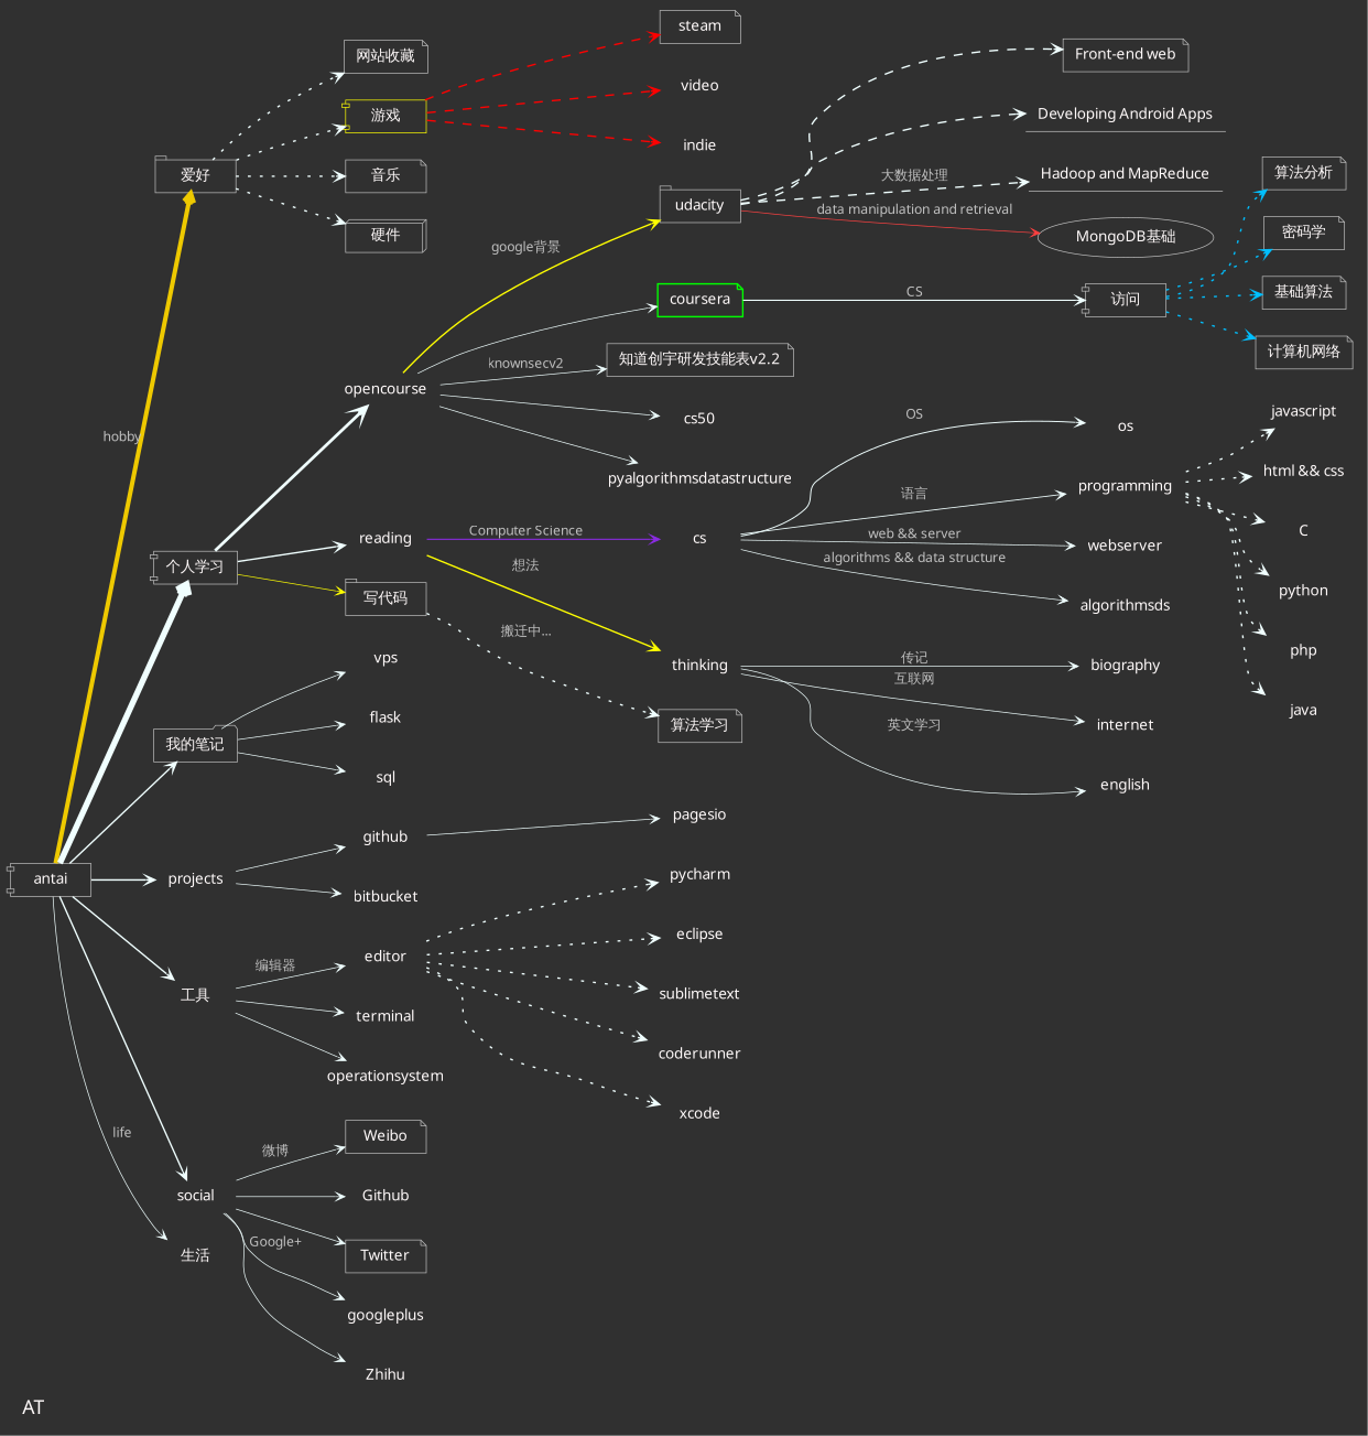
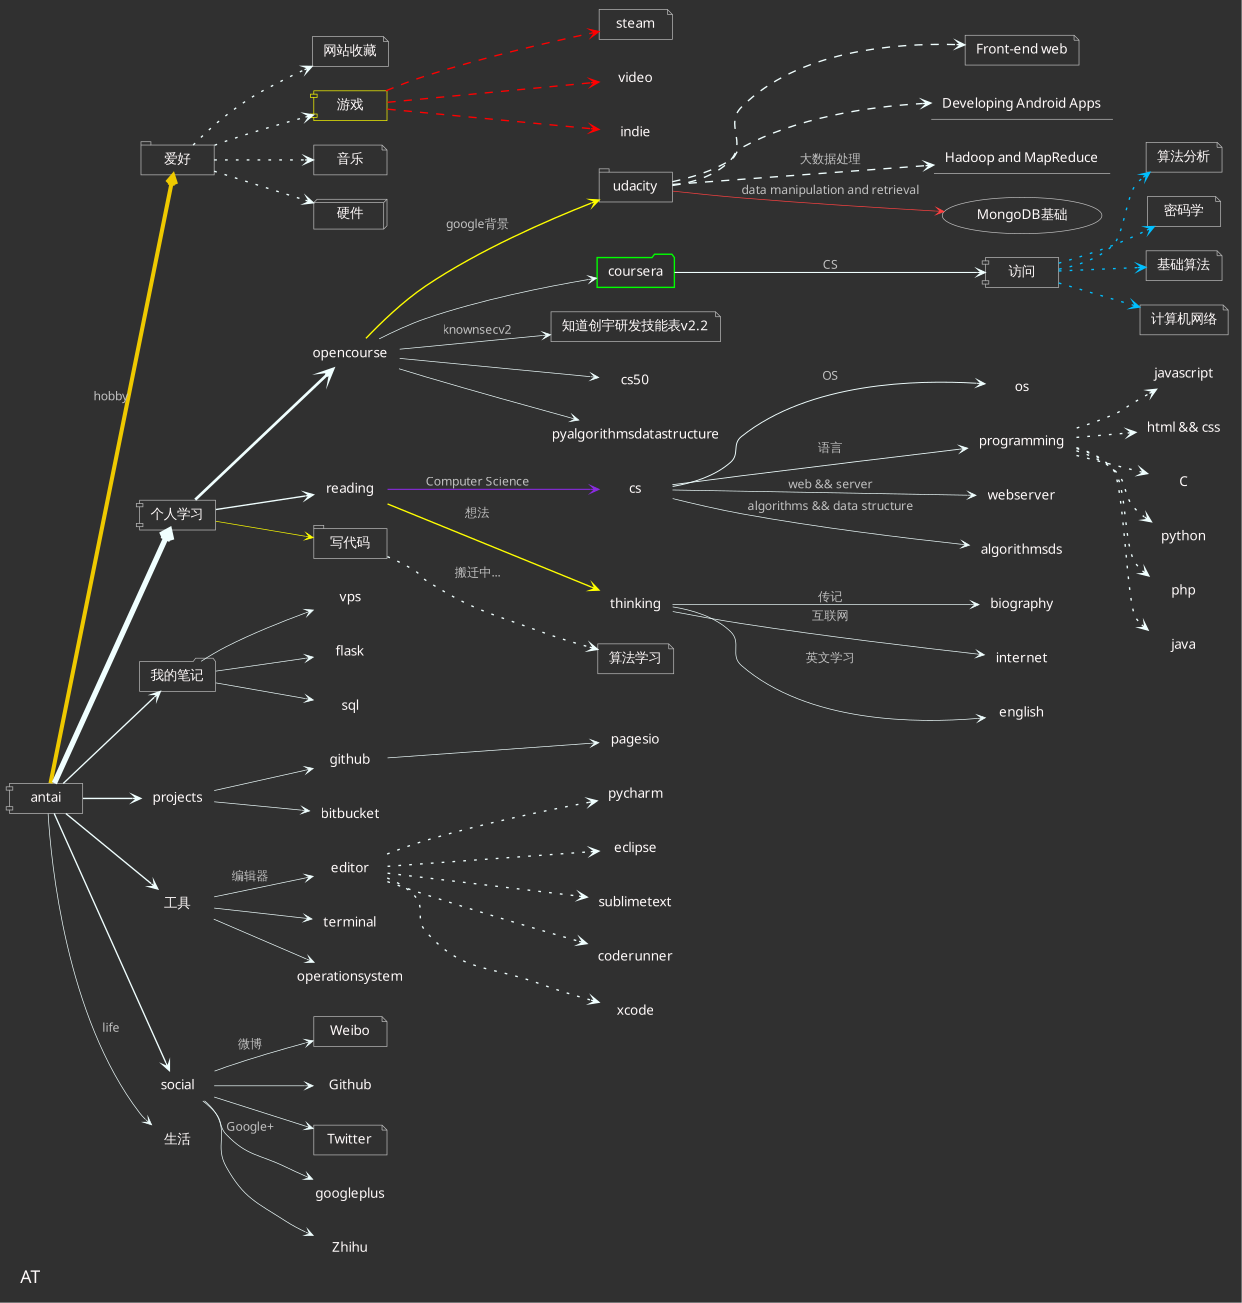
  digraph {
    bgcolor=grey19
    fontcolor=snow
    fontname=Monaco
    fontsize=13.0
    label=AT
    labeljust=l
    labelloc=b
    rankdir=LR
    ranksep=0.1
    node [color=gray fillcolor=grey19 fontcolor=snow fontname=Monaco fontsize=10.0 shape=plaintext style="filled, setlinewidth(0.5)"]
    edge [arrowhead=vee arrowsize=0.6 arrowtail=none color=azure fontcolor=gray fontname=Monaco fontsize=9.0 style="setlinewidth(0.5)"]
    n1 [height=0.3 label=antai shape=component]
    n2 [height=0.3 label="爱好" shape=tab]
    n3 [height=0.3 label="个人学习" shape=component]
    n4 [height=0.3 label="我的笔记" shape=folder]
    projects [height=0.3]
    n6 [height=0.3 label="工具"]
    social [height=0.3]
    n8 [height=0.3 label="生活"]
    n9 [height=0.3 label="网站收藏" shape=note]
    n10 [color=yellow height=0.3 label="游戏" shape=component]
    n11 [height=0.3 label="音乐" shape=note]
    n12 [height=0.3 label="硬件" shape=box3d]
    steam [height=0.3 shape=note]
    video [height=0.3]
    indie [height=0.3]
    opencourse [height=0.3]
    reading [height=0.3]
    n18 [height=0.3 label="写代码" shape=tab]
    udacity [height=0.3 shape=tab]
-   coursera [color=green height=0.3 shape=note style="setlinewidth(1)"]
+   coursera [color=green height=0.3 shape=folder style="setlinewidth(1)"]
    n21 [height=0.3 label="知道创宇研发技能表v2.2" shape=note]
    cs50 [height=0.3]
    pyalgorithmsdatastructure [height=0.3]
    n24 [height=0.3 label="Front-end web" shape=note]
    n25 [height=0.3 label="Developing Android Apps" shape=underline]
    n26 [height=0.3 label="Hadoop and MapReduce" shape=underline]
    n27 [height=0.3 label="MongoDB基础" shape=oval]
    n28 [height=0.3 label="访问" shape=component]
    n29 [height=0.3 label="算法分析" shape=note]
    n30 [height=0.3 label="密码学" shape=note]
    n31 [height=0.3 label="基础算法" shape=note]
    n32 [height=0.3 label="计算机网络" shape=note]
    cs [height=0.3]
    thinking [height=0.3]
    os [height=0.3]
    programming [height=0.3]
    webserver [height=0.3]
    algorithmsds [height=0.3]
    n39 [height=0.3 label=javascript]
    n40 [height=0.3 label="html && css"]
    n41 [height=0.3 label=C]
    n42 [height=0.3 label=python]
    php [height=0.3]
    java [height=0.3]
    biography [height=0.3]
    internet [height=0.3]
    english [height=0.3]
    n48 [height=0.3 label="算法学习" shape=note]
    vps [height=0.3]
    flask [height=0.3]
    sql [height=0.3]
    github [height=0.3]
    bitbucket [height=0.3]
    pagesio [height=0.3]
    editor [height=0.3]
    terminal [height=0.3]
    operationsystem [height=0.3]
    pycharm [height=0.3]
    eclipse [height=0.3]
    sublimetext [height=0.3]
    coderunner [height=0.3]
    xcode [height=0.3]
    Weibo [height=0.3 shape=note]
    Github [height=0.3]
    Twitter [height=0.3 shape=note]
    googleplus [height=0.3]
    Zhihu [height=0.3]
    n1 -> n2 [color=gold2 label=hobby style="setlinewidth(3)"]
    n1 -> n3 [style="setlinewidth(4)"]
    n1 -> n4 [style="setlinewidth(1)"]
    n1 -> projects [style="setlinewidth(1)"]
    n1 -> n6 [style="setlinewidth(1)"]
    n1 -> social [style="setlinewidth(1)"]
    n1 -> n8 [label=life]
    n2 -> n9 [style=dotted]
    n2 -> n10 [style=dotted]
    n2 -> n11 [style=dotted]
    n2 -> n12 [style=dotted]
    n3 -> opencourse [style="setlinewidth(2)"]
    n3 -> reading [style="setlinewidth(1)"]
    n3 -> n18 [color=yellow]
    n4 -> vps
    n4 -> flask
    n4 -> sql
    projects -> github
    projects -> bitbucket
    n6 -> editor [label="编辑器"]
    n6 -> terminal
    n6 -> operationsystem
    social -> Weibo [label="微博"]
    social -> Github
    social -> Twitter
    social -> googleplus [label="Google+"]
    social -> Zhihu
    n10 -> steam [color=red shape=folder style=dashed]
    n10 -> video [color=red shape=folder style=dashed]
    n10 -> indie [color=red shape=folder style=dashed]
    opencourse -> udacity [color=yellow label="google背景" style="setlinewidth(1)"]
    opencourse -> coursera
    opencourse -> n21 [label=knownsecv2]
    opencourse -> cs50
    opencourse -> pyalgorithmsdatastructure
    reading -> cs [color=blueviolet label="Computer Science" style="setlinewidth(0.8)"]
    reading -> thinking [color=yellow label="想法" style="setlinewidth(1)"]
    n18 -> n48 [label="搬迁中..." style=dotted]
    udacity -> n24 [style=dashed]
    udacity -> n25 [style=dashed]
    udacity -> n26 [label="大数据处理" style=dashed]
    udacity -> n27 [color=brown1 label="data manipulation and retrieval"]
    coursera -> n28 [label=CS shape=folder style="setlinewidth(0.8)"]
    n28 -> n29 [color=deepskyblue1 style=dotted]
    n28 -> n30 [color=deepskyblue1 style=dotted]
    n28 -> n31 [color=deepskyblue1 style=dotted]
    n28 -> n32 [color=deepskyblue1 style=dotted]
    cs -> os [label=OS shape=folder style="setlinewidth(0.7)"]
    cs -> programming [label="语言" shape=folder style="setlinewidth(0.6)"]
    cs -> webserver [label="web && server"]
    cs -> algorithmsds [label="algorithms && data structure"]
    thinking -> biography [label="传记"]
    thinking -> internet [label="互联网"]
    thinking -> english [label="英文学习"]
    programming -> n39 [style=dotted]
    programming -> n40 [style=dotted]
    programming -> n41 [style=dotted]
    programming -> n42 [style=dotted]
    programming -> php [style=dotted]
    programming -> java [style=dotted]
    github -> pagesio
    editor -> pycharm [style=dotted]
    editor -> eclipse [style=dotted]
    editor -> sublimetext [style=dotted]
    editor -> coderunner [style=dotted]
    editor -> xcode [style=dotted]
  }
